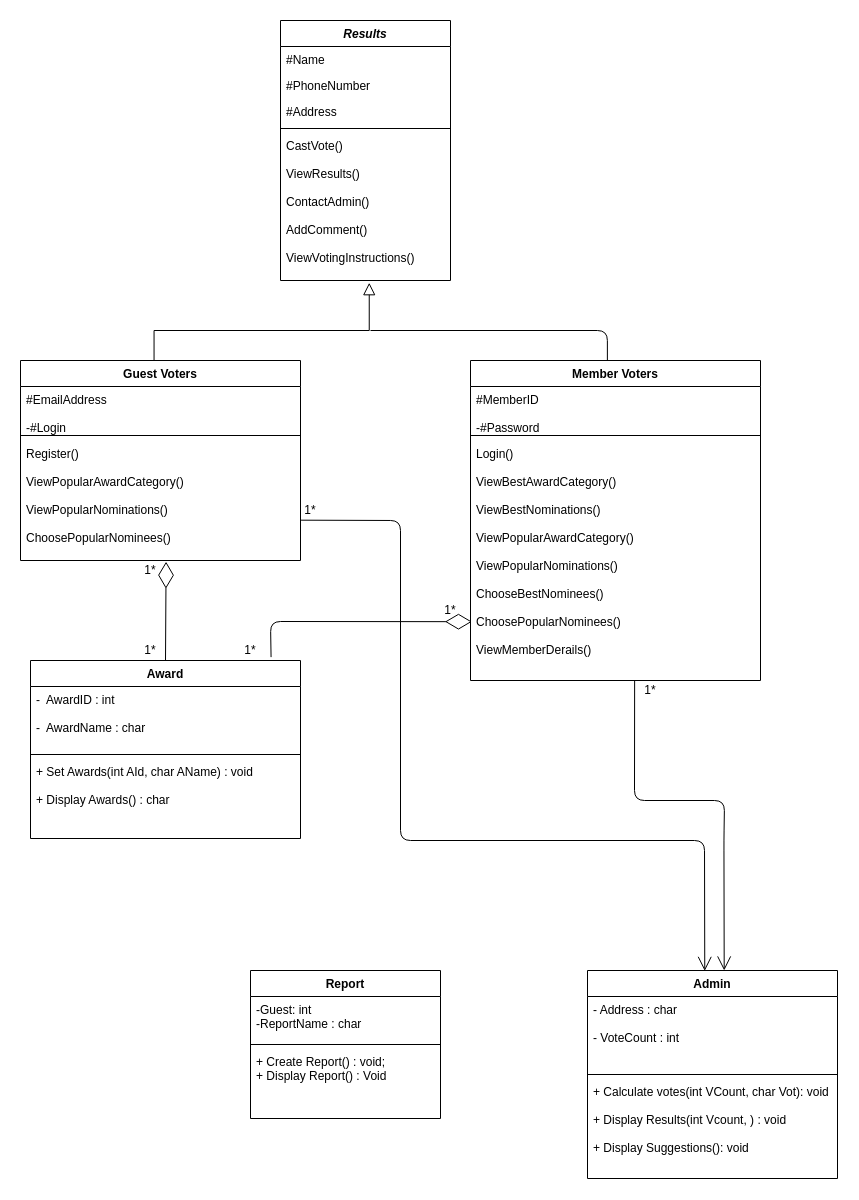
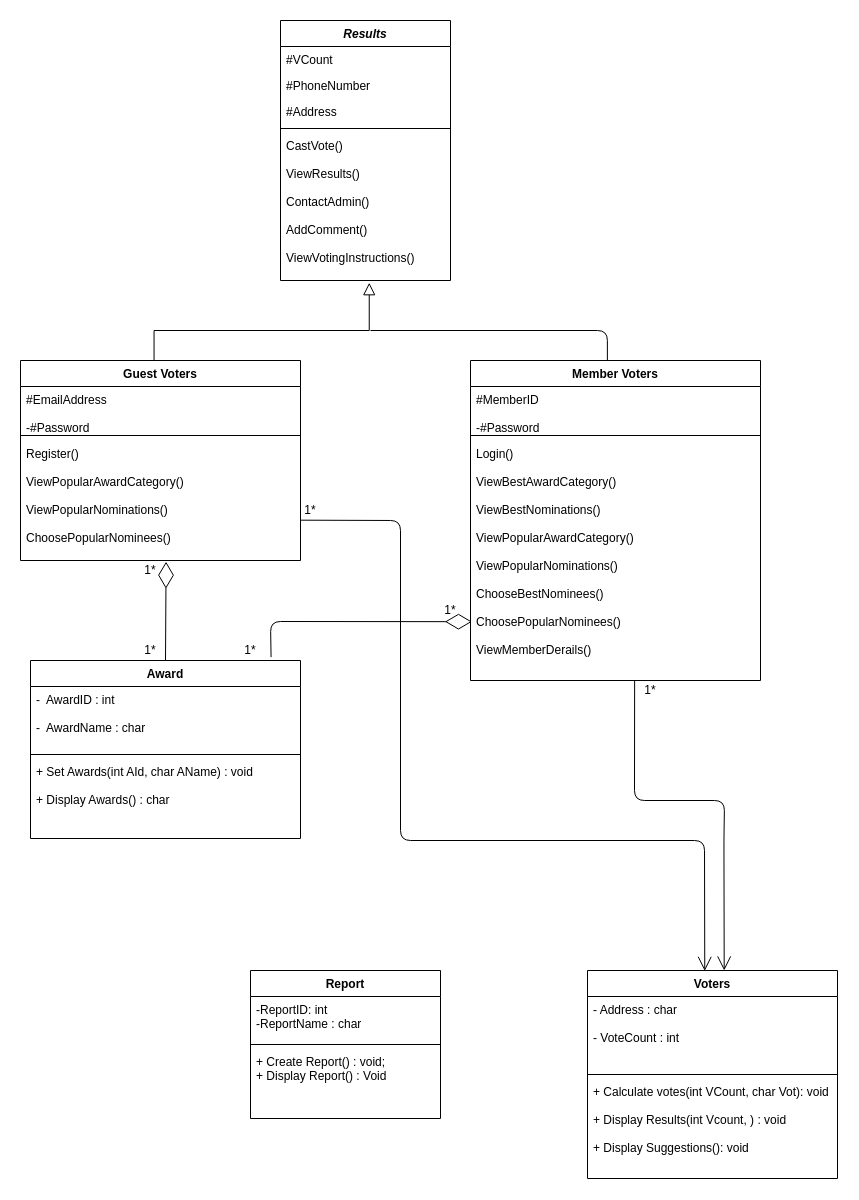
  <mxCell id="0" />
  <mxCell id="1" parent="0" />
  <mxCell id="2" value="" style="endArrow=block;endSize=10;endFill=0;shadow=0;strokeWidth=1;rounded=0;edgeStyle=elbowEdgeStyle;elbow=vertical;exitX=0.477;exitY=0.001;exitDx=0;exitDy=0;exitPerimeter=0;entryX=0.522;entryY=1.015;entryDx=0;entryDy=0;entryPerimeter=0;" parent="1" source="10" target="8" edge="1"><mxGeometry width="160" relative="1" as="geometry"><mxPoint x="200" y="400" as="sourcePoint" /><mxPoint x="370" y="300" as="targetPoint" /><Array as="points"><mxPoint x="200" y="330" /></Array></mxGeometry></mxCell>
  <mxCell id="3" value="Results" style="swimlane;fontStyle=3;align=center;verticalAlign=top;childLayout=stackLayout;horizontal=1;startSize=26;horizontalStack=0;resizeParent=1;resizeLast=0;collapsible=1;marginBottom=0;rounded=0;shadow=0;strokeWidth=1;" parent="1" vertex="1"><mxGeometry x="280" y="20" width="170" height="260" as="geometry"><mxRectangle x="230" y="140" width="160" height="26" as="alternateBounds" /></mxGeometry></mxCell>
- <mxCell id="4" value="#Name" style="text;align=left;verticalAlign=top;spacingLeft=4;spacingRight=4;overflow=hidden;rotatable=0;points=[[0,0.5],[1,0.5]];portConstraint=eastwest;" parent="3" vertex="1"><mxGeometry y="26" width="170" height="26" as="geometry" /></mxCell>
+ <mxCell id="4" value="#VCount" style="text;align=left;verticalAlign=top;spacingLeft=4;spacingRight=4;overflow=hidden;rotatable=0;points=[[0,0.5],[1,0.5]];portConstraint=eastwest;" parent="3" vertex="1"><mxGeometry y="26" width="170" height="26" as="geometry" /></mxCell>
  <mxCell id="5" value="#PhoneNumber" style="text;align=left;verticalAlign=top;spacingLeft=4;spacingRight=4;overflow=hidden;rotatable=0;points=[[0,0.5],[1,0.5]];portConstraint=eastwest;rounded=0;shadow=0;html=0;" parent="3" vertex="1"><mxGeometry y="52" width="170" height="26" as="geometry" /></mxCell>
  <mxCell id="6" value="#Address" style="text;align=left;verticalAlign=top;spacingLeft=4;spacingRight=4;overflow=hidden;rotatable=0;points=[[0,0.5],[1,0.5]];portConstraint=eastwest;rounded=0;shadow=0;html=0;" parent="3" vertex="1"><mxGeometry y="78" width="170" height="26" as="geometry" /></mxCell>
  <mxCell id="7" value="" style="line;html=1;strokeWidth=1;align=left;verticalAlign=middle;spacingTop=-1;spacingLeft=3;spacingRight=3;rotatable=0;labelPosition=right;points=[];portConstraint=eastwest;" parent="3" vertex="1"><mxGeometry y="104" width="170" height="8" as="geometry" /></mxCell>
  <mxCell id="8" value="CastVote()&#10;&#10;ViewResults()&#10;&#10;ContactAdmin()&#10;&#10;AddComment()&#10;&#10;ViewVotingInstructions()" style="text;align=left;verticalAlign=top;spacingLeft=4;spacingRight=4;overflow=hidden;rotatable=0;points=[[0,0.5],[1,0.5]];portConstraint=eastwest;" parent="3" vertex="1"><mxGeometry y="112" width="170" height="148" as="geometry" /></mxCell>
  <mxCell id="9" value="" style="endArrow=none;html=1;edgeStyle=orthogonalEdgeStyle;strokeWidth=1;exitX=0.472;exitY=0.003;exitDx=0;exitDy=0;exitPerimeter=0;" parent="1" source="14" edge="1"><mxGeometry relative="1" as="geometry"><mxPoint x="630" y="330" as="sourcePoint" /><mxPoint x="370" y="330" as="targetPoint" /><Array as="points"><mxPoint x="607" y="330" /></Array></mxGeometry></mxCell>
  <mxCell id="10" value="Guest Voters" style="swimlane;fontStyle=1;align=center;verticalAlign=top;childLayout=stackLayout;horizontal=1;startSize=26;horizontalStack=0;resizeParent=1;resizeParentMax=0;resizeLast=0;collapsible=1;marginBottom=0;" parent="1" vertex="1"><mxGeometry x="20" y="360" width="280" height="200" as="geometry" /></mxCell>
- <mxCell id="11" value="#EmailAddress&#10;&#10;-#Login&#10;&#10;-" style="text;strokeColor=none;fillColor=none;align=left;verticalAlign=top;spacingLeft=4;spacingRight=4;overflow=hidden;rotatable=0;points=[[0,0.5],[1,0.5]];portConstraint=eastwest;" parent="10" vertex="1"><mxGeometry y="26" width="280" height="44" as="geometry" /></mxCell>
+ <mxCell id="11" value="#EmailAddress&#10;&#10;-#Password&#10;&#10;-" style="text;strokeColor=none;fillColor=none;align=left;verticalAlign=top;spacingLeft=4;spacingRight=4;overflow=hidden;rotatable=0;points=[[0,0.5],[1,0.5]];portConstraint=eastwest;" parent="10" vertex="1"><mxGeometry y="26" width="280" height="44" as="geometry" /></mxCell>
  <mxCell id="12" value="" style="line;strokeWidth=1;fillColor=none;align=left;verticalAlign=middle;spacingTop=-1;spacingLeft=3;spacingRight=3;rotatable=0;labelPosition=right;points=[];portConstraint=eastwest;" parent="10" vertex="1"><mxGeometry y="70" width="280" height="10" as="geometry" /></mxCell>
  <mxCell id="13" value="Register()&#10;&#10;ViewPopularAwardCategory()&#10;&#10;ViewPopularNominations()&#10;&#10;ChoosePopularNominees()&#10;" style="text;strokeColor=none;fillColor=none;align=left;verticalAlign=top;spacingLeft=4;spacingRight=4;overflow=hidden;rotatable=0;points=[[0,0.5],[1,0.5]];portConstraint=eastwest;" parent="10" vertex="1"><mxGeometry y="80" width="280" height="120" as="geometry" /></mxCell>
  <mxCell id="14" value="Member Voters" style="swimlane;fontStyle=1;align=center;verticalAlign=top;childLayout=stackLayout;horizontal=1;startSize=26;horizontalStack=0;resizeParent=1;resizeParentMax=0;resizeLast=0;collapsible=1;marginBottom=0;" parent="1" vertex="1"><mxGeometry x="470" y="360" width="290" height="320" as="geometry" /></mxCell>
  <mxCell id="15" value="#MemberID&#10;&#10;-#Password&#10;&#10;-" style="text;strokeColor=none;fillColor=none;align=left;verticalAlign=top;spacingLeft=4;spacingRight=4;overflow=hidden;rotatable=0;points=[[0,0.5],[1,0.5]];portConstraint=eastwest;" parent="14" vertex="1"><mxGeometry y="26" width="290" height="44" as="geometry" /></mxCell>
  <mxCell id="16" value="" style="line;strokeWidth=1;fillColor=none;align=left;verticalAlign=middle;spacingTop=-1;spacingLeft=3;spacingRight=3;rotatable=0;labelPosition=right;points=[];portConstraint=eastwest;" parent="14" vertex="1"><mxGeometry y="70" width="290" height="10" as="geometry" /></mxCell>
  <mxCell id="17" value="Login()&#10;&#10;ViewBestAwardCategory()&#10;&#10;ViewBestNominations()&#10;&#10;ViewPopularAwardCategory()&#10;&#10;ViewPopularNominations()&#10;&#10;ChooseBestNominees()&#10;&#10;ChoosePopularNominees()&#10;&#10;ViewMemberDerails()" style="text;strokeColor=none;fillColor=none;align=left;verticalAlign=top;spacingLeft=4;spacingRight=4;overflow=hidden;rotatable=0;points=[[0,0.5],[1,0.5]];portConstraint=eastwest;" parent="14" vertex="1"><mxGeometry y="80" width="290" height="240" as="geometry" /></mxCell>
- <mxCell id="18" value="Admin" style="swimlane;fontStyle=1;align=center;verticalAlign=top;childLayout=stackLayout;horizontal=1;startSize=26;horizontalStack=0;resizeParent=1;resizeParentMax=0;resizeLast=0;collapsible=1;marginBottom=0;" vertex="1" parent="1"><mxGeometry x="587" y="970" width="250" height="208" as="geometry" /></mxCell>
+ <mxCell id="18" value="Voters" style="swimlane;fontStyle=1;align=center;verticalAlign=top;childLayout=stackLayout;horizontal=1;startSize=26;horizontalStack=0;resizeParent=1;resizeParentMax=0;resizeLast=0;collapsible=1;marginBottom=0;" vertex="1" parent="1"><mxGeometry x="587" y="970" width="250" height="208" as="geometry" /></mxCell>
  <mxCell id="19" value="- Address : char&#10;&#10;- VoteCount : int" style="text;strokeColor=none;fillColor=none;align=left;verticalAlign=top;spacingLeft=4;spacingRight=4;overflow=hidden;rotatable=0;points=[[0,0.5],[1,0.5]];portConstraint=eastwest;" vertex="1" parent="18"><mxGeometry y="26" width="250" height="74" as="geometry" /></mxCell>
  <mxCell id="20" value="" style="line;strokeWidth=1;fillColor=none;align=left;verticalAlign=middle;spacingTop=-1;spacingLeft=3;spacingRight=3;rotatable=0;labelPosition=right;points=[];portConstraint=eastwest;" vertex="1" parent="18"><mxGeometry y="100" width="250" height="8" as="geometry" /></mxCell>
  <mxCell id="21" value="+ Calculate votes(int VCount, char Vot): void&#10; &#10;+ Display Results(int Vcount, ) : void&#10;&#10;+ Display Suggestions(): void" style="text;strokeColor=none;fillColor=none;align=left;verticalAlign=top;spacingLeft=4;spacingRight=4;overflow=hidden;rotatable=0;points=[[0,0.5],[1,0.5]];portConstraint=eastwest;" vertex="1" parent="18"><mxGeometry y="108" width="250" height="100" as="geometry" /></mxCell>
  <mxCell id="22" value="" style="endArrow=diamondThin;endFill=0;endSize=24;html=1;entryX=0.005;entryY=0.755;entryDx=0;entryDy=0;entryPerimeter=0;exitX=0.891;exitY=-0.019;exitDx=0;exitDy=0;exitPerimeter=0;" edge="1" parent="1" source="24" target="17"><mxGeometry width="160" relative="1" as="geometry"><mxPoint x="300" y="690" as="sourcePoint" /><mxPoint x="460" y="690" as="targetPoint" /><Array as="points"><mxPoint x="270" y="621" /></Array></mxGeometry></mxCell>
  <mxCell id="23" value="" style="endArrow=diamondThin;endFill=0;endSize=24;html=1;entryX=0.52;entryY=1.01;entryDx=0;entryDy=0;entryPerimeter=0;exitX=0.5;exitY=0;exitDx=0;exitDy=0;" edge="1" parent="1" source="24" target="13"><mxGeometry width="160" relative="1" as="geometry"><mxPoint x="310" y="788" as="sourcePoint" /><mxPoint x="481.45" y="641.2" as="targetPoint" /></mxGeometry></mxCell>
  <mxCell id="24" value="Award" style="swimlane;fontStyle=1;align=center;verticalAlign=top;childLayout=stackLayout;horizontal=1;startSize=26;horizontalStack=0;resizeParent=1;resizeParentMax=0;resizeLast=0;collapsible=1;marginBottom=0;" vertex="1" parent="1"><mxGeometry x="30" y="660" width="270" height="178" as="geometry" /></mxCell>
  <mxCell id="25" value="-  AwardID : int &#10;&#10;-  AwardName : char" style="text;strokeColor=none;fillColor=none;align=left;verticalAlign=top;spacingLeft=4;spacingRight=4;overflow=hidden;rotatable=0;points=[[0,0.5],[1,0.5]];portConstraint=eastwest;" vertex="1" parent="24"><mxGeometry y="26" width="270" height="64" as="geometry" /></mxCell>
  <mxCell id="26" value="" style="line;strokeWidth=1;fillColor=none;align=left;verticalAlign=middle;spacingTop=-1;spacingLeft=3;spacingRight=3;rotatable=0;labelPosition=right;points=[];portConstraint=eastwest;" vertex="1" parent="24"><mxGeometry y="90" width="270" height="8" as="geometry" /></mxCell>
  <mxCell id="27" value="+ Set Awards(int AId, char AName) : void&#10;&#10;+ Display Awards() : char&#10;" style="text;strokeColor=none;fillColor=none;align=left;verticalAlign=top;spacingLeft=4;spacingRight=4;overflow=hidden;rotatable=0;points=[[0,0.5],[1,0.5]];portConstraint=eastwest;" vertex="1" parent="24"><mxGeometry y="98" width="270" height="80" as="geometry" /></mxCell>
  <mxCell id="28" value="Report" style="swimlane;fontStyle=1;align=center;verticalAlign=top;childLayout=stackLayout;horizontal=1;startSize=26;horizontalStack=0;resizeParent=1;resizeParentMax=0;resizeLast=0;collapsible=1;marginBottom=0;" vertex="1" parent="1"><mxGeometry x="250" y="970" width="190" height="148" as="geometry" /></mxCell>
- <mxCell id="29" value="-Guest: int&#10;-ReportName : char" style="text;strokeColor=none;fillColor=none;align=left;verticalAlign=top;spacingLeft=4;spacingRight=4;overflow=hidden;rotatable=0;points=[[0,0.5],[1,0.5]];portConstraint=eastwest;" vertex="1" parent="28"><mxGeometry y="26" width="190" height="44" as="geometry" /></mxCell>
+ <mxCell id="29" value="-ReportID: int&#10;-ReportName : char" style="text;strokeColor=none;fillColor=none;align=left;verticalAlign=top;spacingLeft=4;spacingRight=4;overflow=hidden;rotatable=0;points=[[0,0.5],[1,0.5]];portConstraint=eastwest;" vertex="1" parent="28"><mxGeometry y="26" width="190" height="44" as="geometry" /></mxCell>
  <mxCell id="30" value="" style="line;strokeWidth=1;fillColor=none;align=left;verticalAlign=middle;spacingTop=-1;spacingLeft=3;spacingRight=3;rotatable=0;labelPosition=right;points=[];portConstraint=eastwest;" vertex="1" parent="28"><mxGeometry y="70" width="190" height="8" as="geometry" /></mxCell>
  <mxCell id="31" value="+ Create Report() : void;&#10;+ Display Report() : Void" style="text;strokeColor=none;fillColor=none;align=left;verticalAlign=top;spacingLeft=4;spacingRight=4;overflow=hidden;rotatable=0;points=[[0,0.5],[1,0.5]];portConstraint=eastwest;" vertex="1" parent="28"><mxGeometry y="78" width="190" height="70" as="geometry" /></mxCell>
  <mxCell id="32" value="1*" style="text;html=1;strokeColor=none;fillColor=none;align=center;verticalAlign=middle;whiteSpace=wrap;rounded=0;" vertex="1" parent="1"><mxGeometry x="430" y="600" width="40" height="20" as="geometry" /></mxCell>
  <mxCell id="33" value="1*" style="text;html=1;strokeColor=none;fillColor=none;align=center;verticalAlign=middle;whiteSpace=wrap;rounded=0;" vertex="1" parent="1"><mxGeometry x="230" y="640" width="40" height="20" as="geometry" /></mxCell>
  <mxCell id="34" value="1*" style="text;html=1;strokeColor=none;fillColor=none;align=center;verticalAlign=middle;whiteSpace=wrap;rounded=0;" vertex="1" parent="1"><mxGeometry x="130" y="560" width="40" height="20" as="geometry" /></mxCell>
  <mxCell id="35" value="1*" style="text;html=1;strokeColor=none;fillColor=none;align=center;verticalAlign=middle;whiteSpace=wrap;rounded=0;" vertex="1" parent="1"><mxGeometry x="130" y="640" width="40" height="20" as="geometry" /></mxCell>
  <mxCell id="36" value="" style="endArrow=open;endFill=1;endSize=12;html=1;entryX=0.469;entryY=0.002;entryDx=0;entryDy=0;entryPerimeter=0;exitX=1.002;exitY=0.664;exitDx=0;exitDy=0;exitPerimeter=0;" edge="1" parent="1" source="13" target="18"><mxGeometry width="160" relative="1" as="geometry"><mxPoint x="340" y="870" as="sourcePoint" /><mxPoint x="500" y="870" as="targetPoint" /><Array as="points"><mxPoint x="400" y="520" /><mxPoint x="400" y="840" /><mxPoint x="704" y="840" /></Array></mxGeometry></mxCell>
  <mxCell id="37" value="1*" style="text;html=1;strokeColor=none;fillColor=none;align=center;verticalAlign=middle;whiteSpace=wrap;rounded=0;" vertex="1" parent="1"><mxGeometry x="290" y="500" width="40" height="20" as="geometry" /></mxCell>
  <mxCell id="38" value="" style="endArrow=open;endFill=1;endSize=12;html=1;entryX=0.469;entryY=0.002;entryDx=0;entryDy=0;entryPerimeter=0;exitX=0.566;exitY=1.002;exitDx=0;exitDy=0;exitPerimeter=0;" edge="1" parent="1" source="17"><mxGeometry width="160" relative="1" as="geometry"><mxPoint x="320" y="519.26" as="sourcePoint" /><mxPoint x="723.69" y="969.996" as="targetPoint" /><Array as="points"><mxPoint x="634" y="800" /><mxPoint x="724" y="800" /><mxPoint x="723.44" y="839.58" /></Array></mxGeometry></mxCell>
  <mxCell id="39" value="1*" style="text;html=1;strokeColor=none;fillColor=none;align=center;verticalAlign=middle;whiteSpace=wrap;rounded=0;" vertex="1" parent="1"><mxGeometry x="630" y="680" width="40" height="20" as="geometry" /></mxCell>
